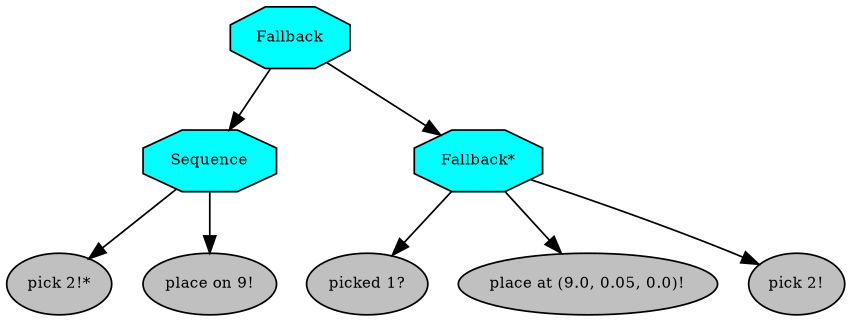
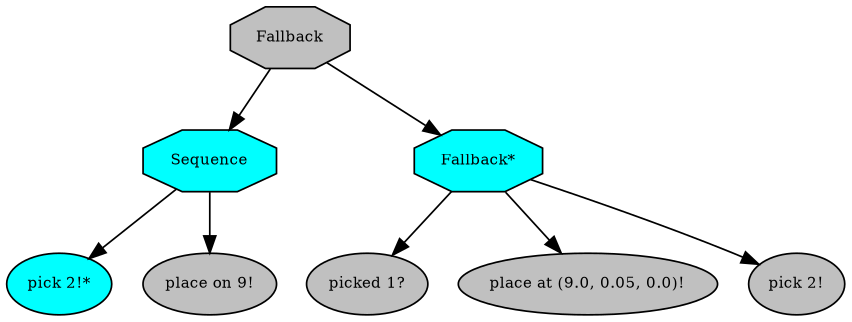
  digraph {
    fontname="times-roman"
    ordering=out
    node [fillcolor=gray fontcolor=black fontname="times-roman" fontsize=9 shape=ellipse style=filled]
    edge [fontname="times-roman"]
-   n1 [fillcolor=cyan label=Fallback shape=octagon]
+   n1 [label=Fallback shape=octagon]
    n2 [fillcolor=cyan label=Sequence shape=octagon]
    n3 [fillcolor=cyan label="Fallback*" shape=octagon]
-   n4 [label="pick 2!*"]
+   n4 [fillcolor=cyan label="pick 2!*"]
    n5 [label="place on 9!"]
    n6 [label="picked 1?"]
    n7 [label="place at (9.0, 0.05, 0.0)!"]
    n8 [label="pick 2!"]
    n1 -> n2
    n1 -> n3
    n2 -> n4
    n2 -> n5
    n3 -> n6
    n3 -> n7
    n3 -> n8
  }
